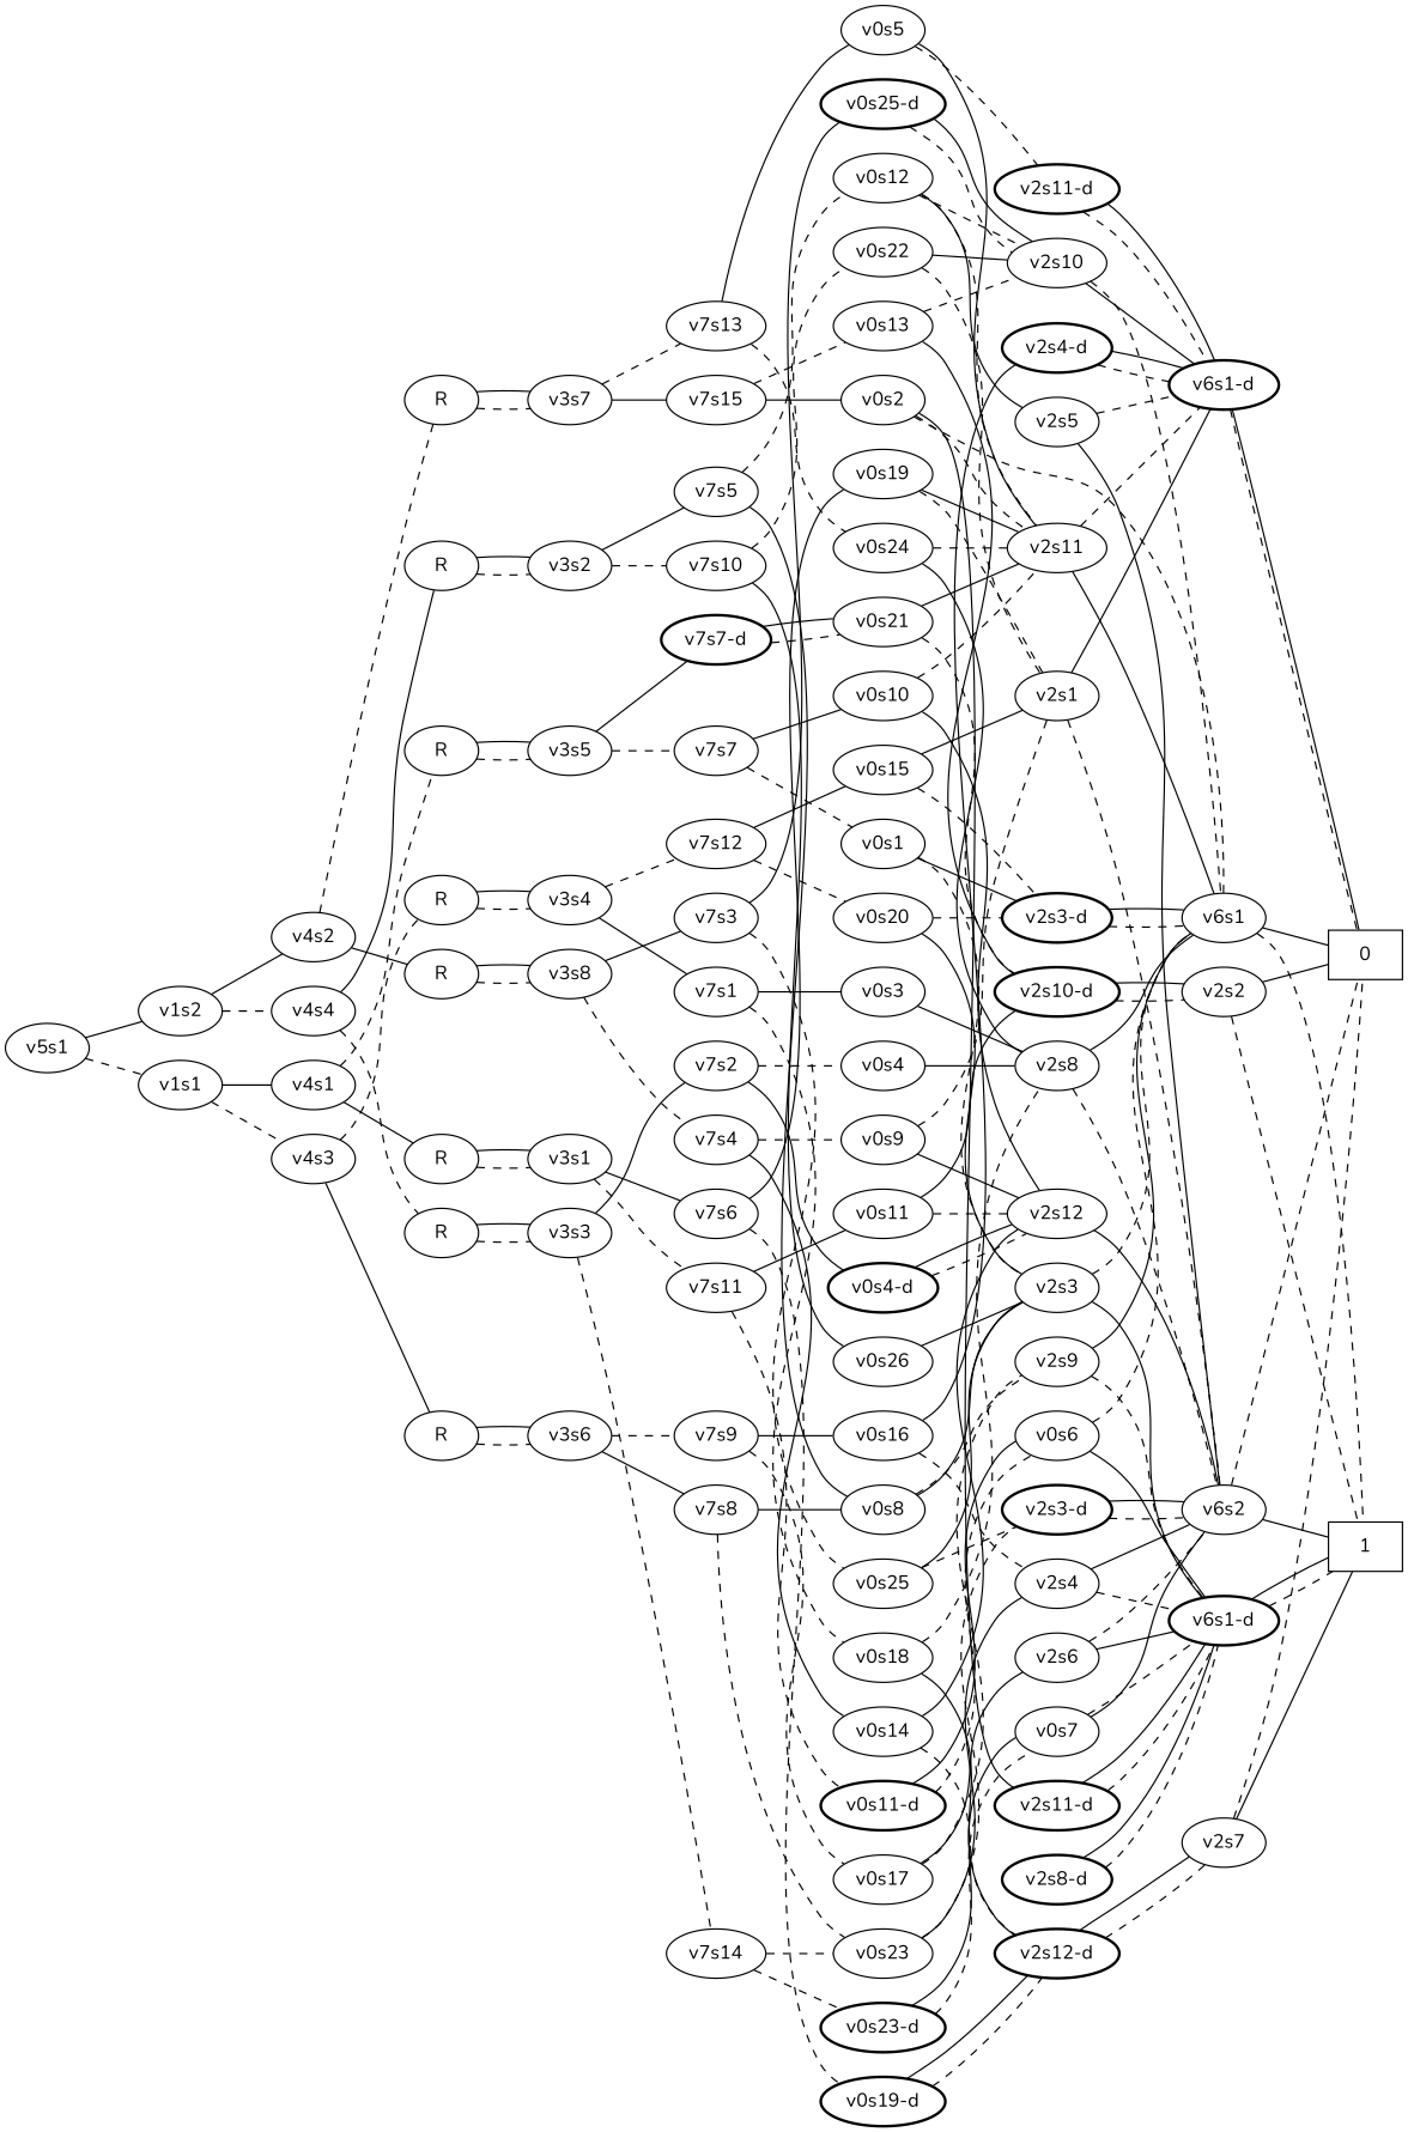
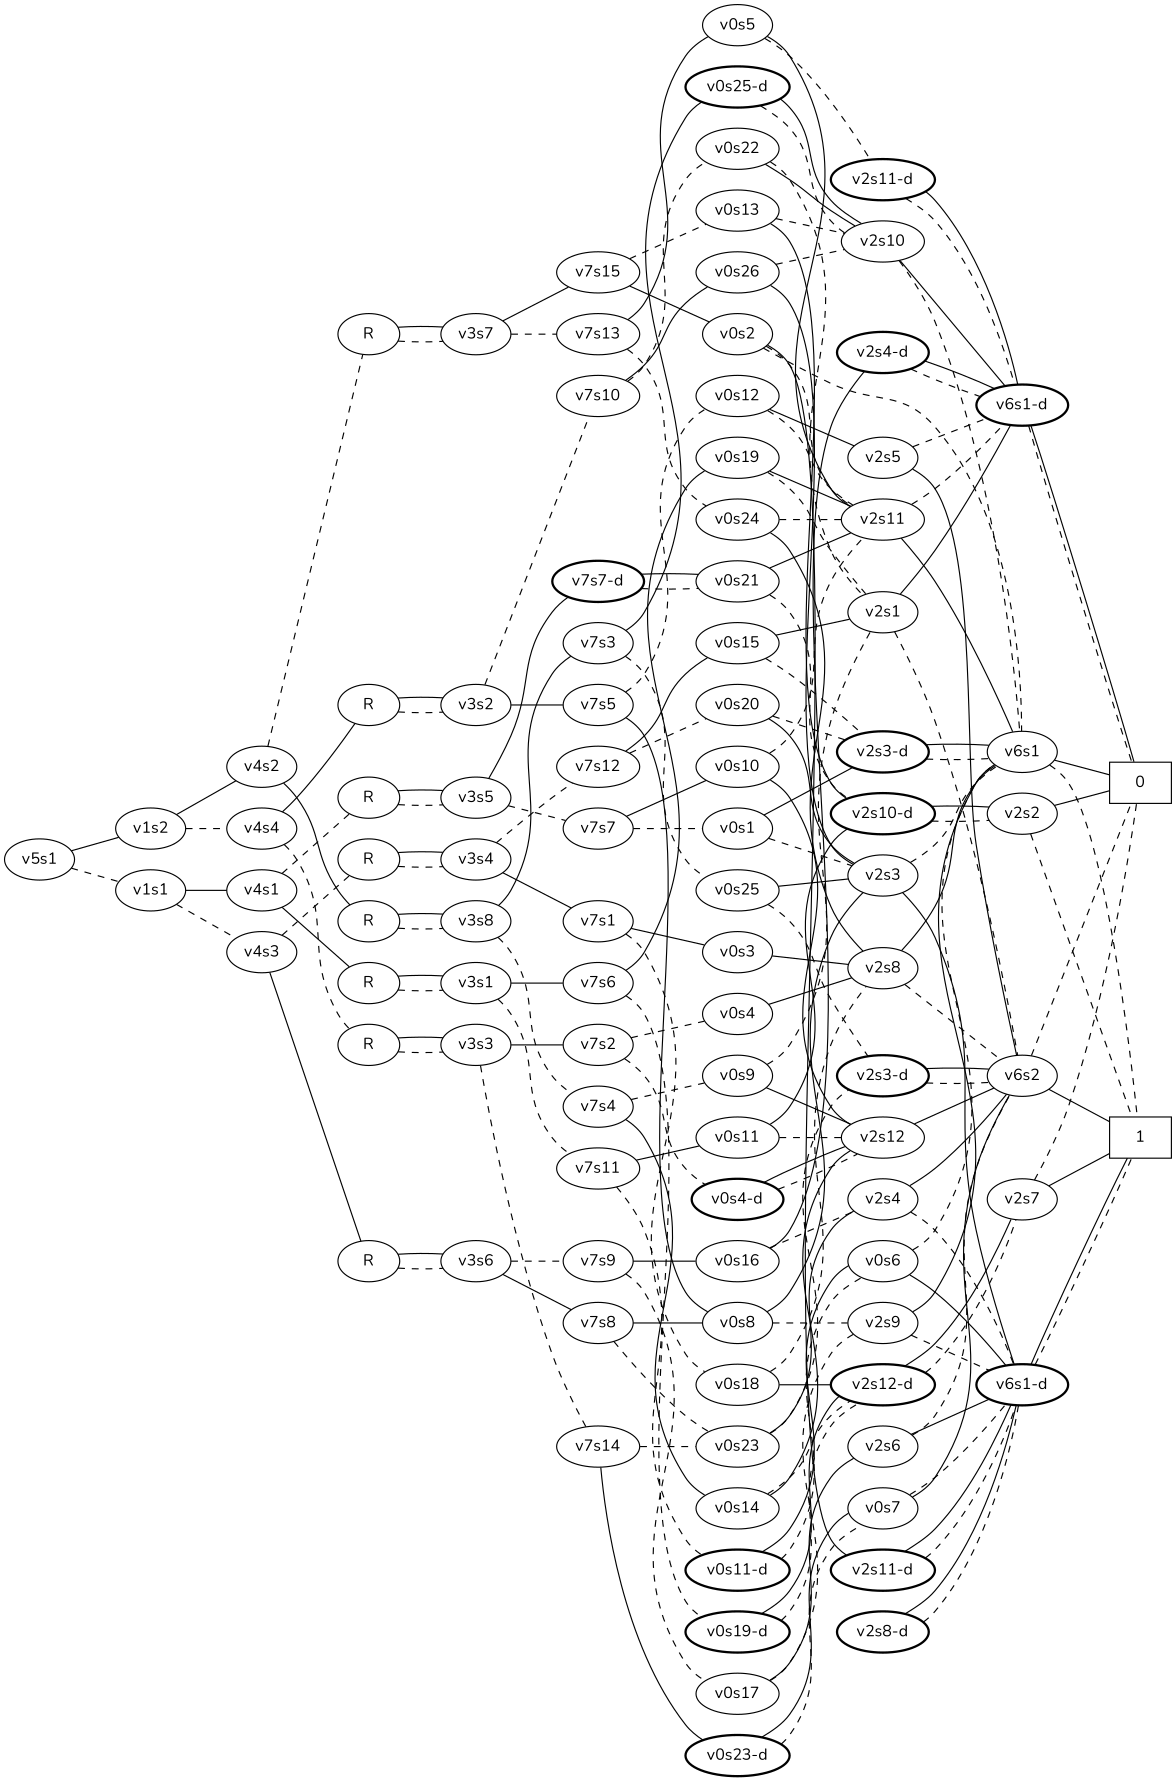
  graph {
    fontname=Nunito
    rankdir=LR
    node [fontname=Nunito]
    edge [fontname=Nunito style=solid]
    n1 [label=v5s1]
    n2 [label=v1s2]
    n3 [label=v1s1]
    n4 [label=v4s2]
    n5 [label=v4s4]
    n6 [label=v4s1]
    n7 [label=v4s3]
    n8 [label=R]
    n9 [label=R]
    n10 [label=R]
    n11 [label=R]
    n12 [label=R]
    n13 [label=R]
    n14 [label=R]
    n15 [label=R]
    n16 [label=v3s8]
    n17 [label=v3s7]
    n18 [label=v3s2]
    n19 [label=v3s3]
    n20 [label=v7s3]
    n21 [label=v7s4]
    n22 [label=v7s15]
    n23 [label=v7s13]
    n24 [label="v0s25-d" style=bold]
    n25 [label=v0s25]
    n26 [label=v0s14]
    n27 [label=v0s9]
    n28 [label=v2s10]
    n29 [label=v2s3]
    n30 [label="v2s3-d" style=bold]
    n31 [label=v2s12]
    n32 [label="v2s12-d" style=bold]
    n33 [label=v2s1]
    n34 [label="v6s1-d" style=bold]
    n35 [label=v6s1]
    n36 [label="v6s1-d" style=bold]
    n37 [label=v6s2]
    n38 [label=0 shape=box]
    n39 [label=1 shape=box]
    n40 [label=v2s7]
    n41 [label=v0s2]
    n42 [label=v0s13]
    n43 [label=v0s5]
    n44 [label=v0s24]
    n45 [label="v2s11-d" style=bold]
    n46 [label=v2s11]
    n47 [label="v2s10-d" style=bold]
    n48 [label="v2s11-d" style=bold]
    n49 [label=v2s8]
    n50 [label=v2s2]
    n51 [label=v7s5]
    n52 [label=v7s10]
    n53 [label=v7s2]
    n54 [label=v7s14]
    n55 [label=v0s8]
    n56 [label=v0s12]
    n57 [label=v0s26]
    n58 [label=v0s22]
    n59 [label=v2s9]
    n60 [label=v2s5]
    n61 [label="v0s4-d" style=bold]
    n62 [label=v0s4]
    n63 [label="v0s23-d" style=bold]
    n64 [label=v0s23]
    n65 [label=v0s7]
    n66 [label=v2s4]
    n67 [label=v2s6]
    n68 [label=v3s1]
    n69 [label=v3s5]
    n70 [label=v3s6]
    n71 [label=v3s4]
    n72 [label=v7s6]
    n73 [label=v7s11]
    n74 [label="v7s7-d" style=bold]
    n75 [label=v7s7]
    n76 [label=v0s19]
    n77 [label="v0s19-d" style=bold]
    n78 [label=v0s11]
    n79 [label="v0s11-d" style=bold]
    n80 [label=v0s6]
    n81 [label=v0s21]
    n82 [label=v0s10]
    n83 [label=v0s1]
    n84 [label="v2s3-d" style=bold]
    n85 [label=v7s8]
    n86 [label=v7s9]
    n87 [label=v7s1]
    n88 [label=v7s12]
    n89 [label=v0s16]
    n90 [label=v0s17]
    n91 [label="v2s4-d" style=bold]
    n92 [label=v0s3]
    n93 [label=v0s18]
    n94 [label=v0s15]
    n95 [label=v0s20]
    n96 [label="v2s8-d" style=bold]
    n1 -- n2
    n1 -- n3 [style=dashed]
    n2 -- n4
    n2 -- n5 [style=dashed]
    n3 -- n6
    n3 -- n7 [style=dashed]
    n4 -- n8
    n4 -- n9 [style=dashed]
    n5 -- n10
    n5 -- n11 [style=dashed]
    n6 -- n12
    n6 -- n13 [style=dashed]
    n7 -- n14
    n7 -- n15 [style=dashed]
    n8 -- n16 [style=dashed]
    n8 -- n16
    n9 -- n17 [style=dashed]
    n9 -- n17
    n10 -- n18 [style=dashed]
    n10 -- n18
    n11 -- n19 [style=dashed]
    n11 -- n19
    n12 -- n68 [style=dashed]
    n12 -- n68
    n13 -- n69 [style=dashed]
    n13 -- n69
    n14 -- n70 [style=dashed]
    n14 -- n70
    n15 -- n71 [style=dashed]
    n15 -- n71
    n16 -- n20
    n16 -- n21 [style=dashed]
    n17 -- n22
    n17 -- n23 [style=dashed]
    n18 -- n51
    n18 -- n52 [style=dashed]
    n19 -- n53
    n19 -- n54 [style=dashed]
    n20 -- n24
    n20 -- n25 [style=dashed]
    n21 -- n26
    n21 -- n27 [style=dashed]
    n22 -- n41
    n22 -- n42 [style=dashed]
    n23 -- n43
    n23 -- n44 [style=dashed]
    n24 -- n28 [style=dashed]
    n24 -- n28
    n25 -- n29
    n25 -- n30 [style=dashed]
    n26 -- n31
    n26 -- n32 [style=dashed]
    n27 -- n31
    n27 -- n33 [style=dashed]
    n28 -- n34
    n28 -- n35 [style=dashed]
    n29 -- n35 [style=dashed]
    n29 -- n36
    n30 -- n37 [style=dashed]
    n30 -- n37
    n31 -- n37
    n32 -- n40 [style=dashed]
    n32 -- n40
    n33 -- n34
    n33 -- n37 [style=dashed]
    n34 -- n38 [style=dashed]
    n34 -- n38
    n35 -- n38
    n35 -- n39 [style=dashed]
    n36 -- n39 [style=dashed]
    n36 -- n39
    n37 -- n38 [style=dashed]
    n37 -- n39
    n40 -- n38 [style=dashed]
    n40 -- n39
    n41 -- n35 [style=dashed]
    n41 -- n45
    n41 -- n46 [style=dashed]
    n42 -- n28 [style=dashed]
    n42 -- n47
    n43 -- n46
    n43 -- n48 [style=dashed]
    n44 -- n46 [style=dashed]
    n44 -- n49
    n45 -- n36 [style=dashed]
    n45 -- n36
    n46 -- n34 [style=dashed]
    n46 -- n35
    n47 -- n50 [style=dashed]
    n47 -- n50
    n48 -- n34 [style=dashed]
    n48 -- n34
    n49 -- n35
    n49 -- n37 [style=dashed]
    n50 -- n38
    n50 -- n39 [style=dashed]
    n51 -- n55
    n51 -- n56 [style=dashed]
    n52 -- n57
    n52 -- n58 [style=dashed]
-   n53 -- n61
+   n53 -- n61 [style=dashed]
    n53 -- n62 [style=dashed]
-   n54 -- n63 [style=dashed]
+   n54 -- n63
    n54 -- n64 [style=dashed]
    n55 -- n29
    n55 -- n59 [style=dashed]
    n56 -- n46 [style=dashed]
    n56 -- n60
-   n56 -- n28 [style=dashed]
+   n57 -- n28 [style=dashed]
    n57 -- n29
    n58 -- n28
    n58 -- n33 [style=dashed]
    n59 -- n35
    n59 -- n36 [style=dashed]
    n60 -- n34 [style=dashed]
    n60 -- n37
    n61 -- n31 [style=dashed]
    n61 -- n31
    n62 -- n49
    n63 -- n65 [style=dashed]
    n63 -- n65
    n64 -- n30 [style=dashed]
    n64 -- n66
    n65 -- n36 [style=dashed]
    n65 -- n37
    n66 -- n36 [style=dashed]
    n66 -- n37
    n67 -- n36
    n67 -- n37 [style=dashed]
    n68 -- n72
    n68 -- n73 [style=dashed]
    n69 -- n74
    n69 -- n75 [style=dashed]
    n70 -- n85
    n70 -- n86 [style=dashed]
    n71 -- n87
    n71 -- n88 [style=dashed]
    n72 -- n76
    n72 -- n77 [style=dashed]
    n73 -- n78
    n73 -- n79 [style=dashed]
    n74 -- n81 [style=dashed]
    n74 -- n81
    n75 -- n82
    n75 -- n83 [style=dashed]
    n76 -- n33 [style=dashed]
    n76 -- n46
    n77 -- n32 [style=dashed]
    n77 -- n32
    n78 -- n31 [style=dashed]
    n78 -- n47
    n79 -- n80 [style=dashed]
    n79 -- n80
    n80 -- n35 [style=dashed]
    n80 -- n36
    n81 -- n46
    n81 -- n47 [style=dashed]
    n82 -- n31
    n82 -- n46 [style=dashed]
    n83 -- n29 [style=dashed]
    n83 -- n84
    n84 -- n35 [style=dashed]
    n84 -- n35
    n85 -- n55
    n85 -- n64 [style=dashed]
    n86 -- n89
    n86 -- n90 [style=dashed]
    n87 -- n92
    n87 -- n93 [style=dashed]
    n88 -- n94
    n88 -- n95 [style=dashed]
    n89 -- n66 [style=dashed]
    n89 -- n91
    n90 -- n59 [style=dashed]
    n90 -- n67
    n91 -- n34 [style=dashed]
    n91 -- n34
    n92 -- n49
    n93 -- n32
    n93 -- n49 [style=dashed]
    n94 -- n33
    n94 -- n84 [style=dashed]
    n95 -- n29
    n95 -- n84 [style=dashed]
    n96 -- n36 [style=dashed]
    n96 -- n36
  }
